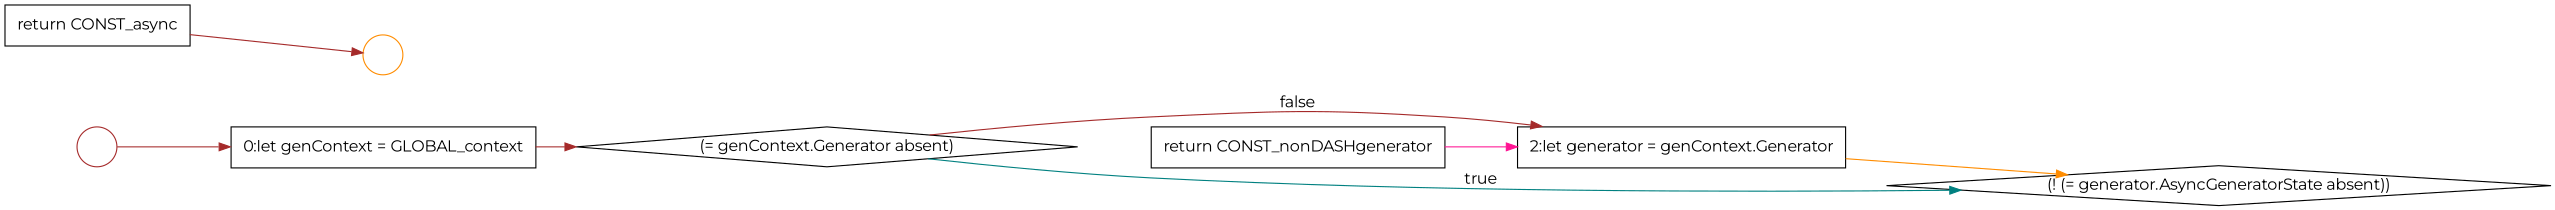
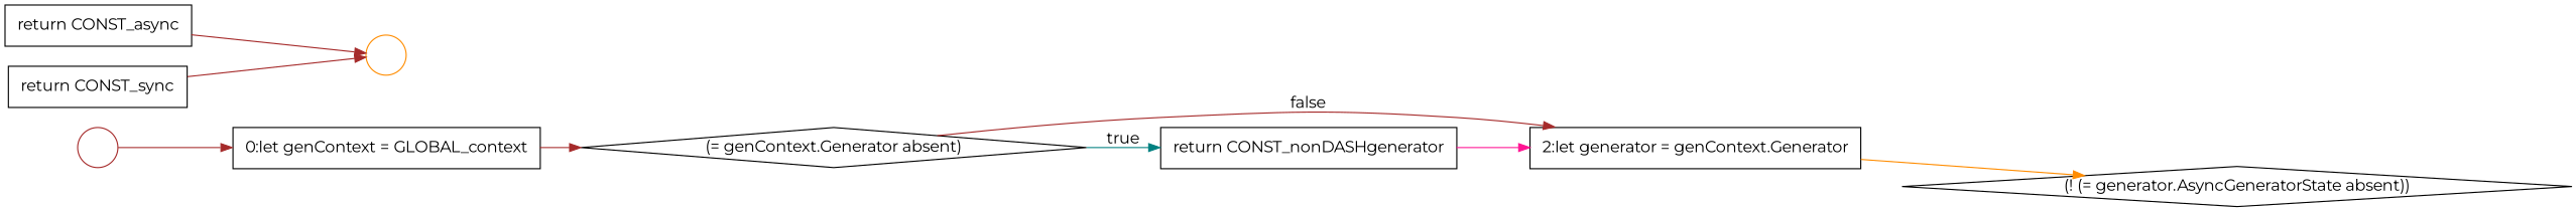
  digraph {
    fontname=Montserrat
    rankdir=LR
    node [color=black fillcolor=white fontname=Montserrat margin=0 shape=none style=filled]
    edge [color=brown fontname=Montserrat]
    n1 [label=<<font color="black">     <table border="0" cellborder="1" cellspacing="0" cellpadding="10">       <tr><td align="left">0:let genContext = GLOBAL_context</td></tr>     </table>   </font>>]
    n2 [label=<<font color="black">(= genContext.Generator absent)</font>> shape=diamond margin=""]
    n3 [label=<<font color="black">     <table border="0" cellborder="1" cellspacing="0" cellpadding="10">       <tr><td align="left">2:let generator = genContext.Generator</td></tr>     </table>   </font>>]
    n4 [label=<<font color="black">     <table border="0" cellborder="1" cellspacing="0" cellpadding="10">       <tr><td align="left">return CONST_nonDASHgenerator</td></tr>     </table>   </font>>]
    n5 [label=<<font color="black">(! (= generator.AsyncGeneratorState absent))</font>> shape=diamond margin=""]
    n6 [label=<<font color="black">     <table border="0" cellborder="1" cellspacing="0" cellpadding="10">       <tr><td align="left">return CONST_async</td></tr>     </table>   </font>>]
    n7 [color=darkorange label=" " shape=circle margin=""]
+   n8 [label=<<font color="black">     <table border="0" cellborder="1" cellspacing="0" cellpadding="10">       <tr><td align="left">return CONST_sync</td></tr>     </table>   </font>>]
    n9 [color=brown label=" " shape=circle margin=""]
    n1 -> n2
    n2 -> n3 [label=<<font color="black">false</font>>]
-   n2 -> n5 [color=teal label=<<font color="black">true</font>>]
+   n2 -> n4 [color=teal label=<<font color="black">true</font>>]
    n3 -> n5 [color=darkorange]
    n4 -> n3 [color=deeppink]
    n6 -> n7
+   n8 -> n7
    n9 -> n1
  }
